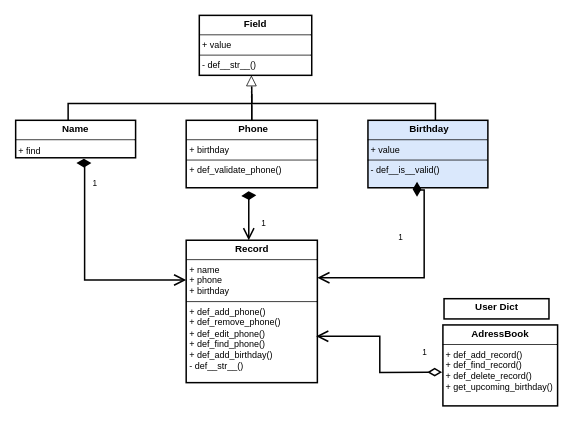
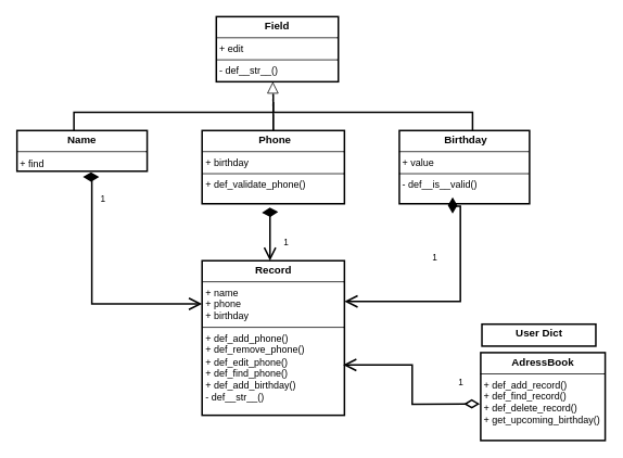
  <mxCell id="0" />
  <mxCell id="1" parent="0" />
- <mxCell id="2" value="&lt;p style=&quot;margin: 4px 0px 0px; text-align: center;&quot;&gt;&lt;b style=&quot;&quot;&gt;&lt;font style=&quot;font-size: 13px;&quot;&gt;Field&lt;/font&gt;&lt;/b&gt;&lt;/p&gt;&lt;hr size=&quot;1&quot; style=&quot;border-style: solid;&quot;&gt;&lt;p style=&quot;margin: 0px 0px 0px 4px;&quot;&gt;&lt;font style=&quot;font-size: 12px;&quot;&gt;+ value&lt;/font&gt;&lt;/p&gt;&lt;hr size=&quot;1&quot; style=&quot;border-style: solid;&quot;&gt;&lt;p style=&quot;margin: 0px 0px 0px 4px;&quot;&gt;&lt;font style=&quot;font-size: 12px;&quot;&gt;- def__str__()&lt;/font&gt;&lt;/p&gt;" style="verticalAlign=top;align=left;overflow=fill;html=1;whiteSpace=wrap;strokeWidth=2;" vertex="1" parent="1"><mxGeometry x="265" y="20" width="150" height="80" as="geometry" /></mxCell>
+ <mxCell id="2" value="&lt;p style=&quot;margin: 4px 0px 0px; text-align: center;&quot;&gt;&lt;b style=&quot;&quot;&gt;&lt;font style=&quot;font-size: 13px;&quot;&gt;Field&lt;/font&gt;&lt;/b&gt;&lt;/p&gt;&lt;hr size=&quot;1&quot; style=&quot;border-style: solid;&quot;&gt;&lt;p style=&quot;margin: 0px 0px 0px 4px;&quot;&gt;&lt;font style=&quot;font-size: 12px;&quot;&gt;+ edit&lt;/font&gt;&lt;/p&gt;&lt;hr size=&quot;1&quot; style=&quot;border-style: solid;&quot;&gt;&lt;p style=&quot;margin: 0px 0px 0px 4px;&quot;&gt;&lt;font style=&quot;font-size: 12px;&quot;&gt;- def__str__()&lt;/font&gt;&lt;/p&gt;" style="verticalAlign=top;align=left;overflow=fill;html=1;whiteSpace=wrap;strokeWidth=2;" vertex="1" parent="1"><mxGeometry x="265" y="20" width="150" height="80" as="geometry" /></mxCell>
  <mxCell id="3" value="&lt;p style=&quot;margin: 4px 0px 0px; text-align: center; font-size: 13px;&quot;&gt;&lt;b&gt;&lt;font style=&quot;font-size: 13px;&quot;&gt;Name&lt;/font&gt;&lt;/b&gt;&lt;/p&gt;&lt;hr size=&quot;1&quot; style=&quot;border-style: solid; font-size: 13px;&quot;&gt;&lt;p style=&quot;margin:0px;margin-left:4px;&quot;&gt;+ find&lt;/p&gt;" style="verticalAlign=top;align=left;overflow=fill;html=1;whiteSpace=wrap;strokeWidth=2;" vertex="1" parent="1"><mxGeometry x="20" y="160" width="160" height="50" as="geometry" /></mxCell>
  <mxCell id="4" value="" style="edgeStyle=orthogonalEdgeStyle;rounded=0;orthogonalLoop=1;jettySize=auto;html=1;" edge="1" parent="1" source="5" target="7"><mxGeometry relative="1" as="geometry" /></mxCell>
  <mxCell id="5" value="&lt;p style=&quot;margin:0px;margin-top:4px;text-align:center;&quot;&gt;&lt;b style=&quot;font-size: 13px;&quot;&gt;&amp;nbsp;Phone&lt;/b&gt;&lt;/p&gt;&lt;hr size=&quot;1&quot; style=&quot;border-style:solid;&quot;&gt;&lt;p style=&quot;margin:0px;margin-left:4px;&quot;&gt;+ birthday&lt;/p&gt;&lt;hr size=&quot;1&quot; style=&quot;border-style:solid;&quot;&gt;&lt;p style=&quot;margin:0px;margin-left:4px;&quot;&gt;+ def_validate_phone()&lt;/p&gt;" style="verticalAlign=top;align=left;overflow=fill;html=1;whiteSpace=wrap;strokeWidth=2;" vertex="1" parent="1"><mxGeometry x="247.5" y="160" width="175" height="90" as="geometry" /></mxCell>
- <mxCell id="6" value="&lt;p style=&quot;margin:0px;margin-top:4px;text-align:center;&quot;&gt;&lt;b style=&quot;font-size: 13px;&quot;&gt;&amp;nbsp;Birthday&lt;/b&gt;&lt;/p&gt;&lt;hr size=&quot;1&quot; style=&quot;border-style:solid;&quot;&gt;&lt;p style=&quot;margin:0px;margin-left:4px;&quot;&gt;+ value&lt;/p&gt;&lt;hr size=&quot;1&quot; style=&quot;border-style:solid;&quot;&gt;&lt;p style=&quot;margin:0px;margin-left:4px;&quot;&gt;- def__is__valid()&lt;/p&gt;" style="verticalAlign=top;align=left;overflow=fill;html=1;whiteSpace=wrap;strokeWidth=2;fillColor=#dae8fc;" vertex="1" parent="1"><mxGeometry x="490" y="160" width="160" height="90" as="geometry" /></mxCell>
+ <mxCell id="6" value="&lt;p style=&quot;margin:0px;margin-top:4px;text-align:center;&quot;&gt;&lt;b style=&quot;font-size: 13px;&quot;&gt;&amp;nbsp;Birthday&lt;/b&gt;&lt;/p&gt;&lt;hr size=&quot;1&quot; style=&quot;border-style:solid;&quot;&gt;&lt;p style=&quot;margin:0px;margin-left:4px;&quot;&gt;+ value&lt;/p&gt;&lt;hr size=&quot;1&quot; style=&quot;border-style:solid;&quot;&gt;&lt;p style=&quot;margin:0px;margin-left:4px;&quot;&gt;- def__is__valid()&lt;/p&gt;" style="verticalAlign=top;align=left;overflow=fill;html=1;whiteSpace=wrap;strokeWidth=2;" vertex="1" parent="1"><mxGeometry x="490" y="160" width="160" height="90" as="geometry" /></mxCell>
  <mxCell id="7" value="" style="strokeWidth=2;html=1;shape=mxgraph.flowchart.annotation_2;align=left;labelPosition=right;pointerEvents=1;direction=south;" vertex="1" parent="1"><mxGeometry x="90" y="115" width="490" height="45" as="geometry" /></mxCell>
  <mxCell id="8" value="" style="line;strokeWidth=2;fillColor=none;align=left;verticalAlign=middle;spacingTop=-1;spacingLeft=3;spacingRight=3;rotatable=0;labelPosition=right;points=[];portConstraint=eastwest;strokeColor=inherit;direction=south;" vertex="1" parent="1"><mxGeometry x="331" y="125" width="8" height="35" as="geometry" /></mxCell>
  <mxCell id="9" value="" style="endArrow=block;dashed=1;endFill=0;endSize=12;html=1;rounded=0;" edge="1" parent="1"><mxGeometry width="160" relative="1" as="geometry"><mxPoint x="334.5" y="130" as="sourcePoint" /><mxPoint x="334.5" y="100" as="targetPoint" /><Array as="points"><mxPoint x="334.5" y="100" /></Array></mxGeometry></mxCell>
  <mxCell id="10" value="&lt;p style=&quot;margin:0px;margin-top:4px;text-align:center;&quot;&gt;&lt;b style=&quot;font-size: 13px;&quot;&gt;Record&lt;/b&gt;&lt;/p&gt;&lt;hr size=&quot;1&quot; style=&quot;border-style:solid;&quot;&gt;&lt;p style=&quot;margin:0px;margin-left:4px;&quot;&gt;+ name&lt;/p&gt;&lt;p style=&quot;margin:0px;margin-left:4px;&quot;&gt;+ phone&lt;/p&gt;&lt;p style=&quot;margin:0px;margin-left:4px;&quot;&gt;+ birthday&lt;/p&gt;&lt;hr size=&quot;1&quot; style=&quot;border-style:solid;&quot;&gt;&lt;p style=&quot;margin:0px;margin-left:4px;&quot;&gt;+ def_add_phone()&lt;/p&gt;&lt;p style=&quot;margin:0px;margin-left:4px;&quot;&gt;+ def_remove_phone()&lt;/p&gt;&lt;p style=&quot;margin:0px;margin-left:4px;&quot;&gt;+ def_edit_phone()&lt;/p&gt;&lt;p style=&quot;margin:0px;margin-left:4px;&quot;&gt;+ def_find_phone()&lt;/p&gt;&lt;p style=&quot;margin:0px;margin-left:4px;&quot;&gt;+ def_add_birthday()&lt;/p&gt;&lt;p style=&quot;margin:0px;margin-left:4px;&quot;&gt;- def__str__()&lt;/p&gt;" style="verticalAlign=top;align=left;overflow=fill;html=1;whiteSpace=wrap;strokeWidth=2;" vertex="1" parent="1"><mxGeometry x="247.5" y="320" width="175" height="190" as="geometry" /></mxCell>
  <mxCell id="11" value="1" style="endArrow=open;html=1;endSize=12;startArrow=diamondThin;startSize=14;startFill=1;edgeStyle=orthogonalEdgeStyle;align=left;verticalAlign=bottom;rounded=0;strokeWidth=2;" edge="1" parent="1"><mxGeometry x="0.622" y="15" relative="1" as="geometry"><mxPoint x="341" y="260" as="sourcePoint" /><mxPoint x="331" y="320" as="targetPoint" /><mxPoint as="offset" /></mxGeometry></mxCell>
  <mxCell id="12" value="1" style="endArrow=open;html=1;endSize=12;startArrow=diamondThin;startSize=14;startFill=1;edgeStyle=orthogonalEdgeStyle;align=left;verticalAlign=bottom;rounded=0;strokeWidth=2;" edge="1" parent="1"><mxGeometry x="0.241" y="-45" relative="1" as="geometry"><mxPoint x="555.5" y="262" as="sourcePoint" /><mxPoint x="422.5" y="370" as="targetPoint" /><Array as="points"><mxPoint x="556" y="253" /><mxPoint x="565" y="253" /><mxPoint x="565" y="370" /></Array><mxPoint as="offset" /></mxGeometry></mxCell>
  <mxCell id="13" value="1" style="endArrow=open;html=1;endSize=12;startArrow=diamondThin;startSize=14;startFill=1;edgeStyle=orthogonalEdgeStyle;align=left;verticalAlign=bottom;rounded=0;strokeWidth=2;" edge="1" parent="1" target="10"><mxGeometry x="-0.701" y="9" relative="1" as="geometry"><mxPoint x="121" y="217" as="sourcePoint" /><mxPoint x="238" y="373" as="targetPoint" /><Array as="points"><mxPoint x="112" y="217" /><mxPoint x="112" y="373" /></Array><mxPoint as="offset" /></mxGeometry></mxCell>
  <mxCell id="14" value="&lt;p style=&quot;margin:0px;margin-top:4px;text-align:center;&quot;&gt;&lt;b style=&quot;font-size: 13px;&quot;&gt;AdressBook&lt;/b&gt;&lt;/p&gt;&lt;hr size=&quot;1&quot; style=&quot;border-style:solid;&quot;&gt;&lt;p style=&quot;margin:0px;margin-left:4px;&quot;&gt;+ def_add_record()&lt;/p&gt;&lt;p style=&quot;margin:0px;margin-left:4px;&quot;&gt;+ def_find_record()&lt;/p&gt;&lt;p style=&quot;margin:0px;margin-left:4px;&quot;&gt;+ def_delete_record()&lt;br&gt;+ get_upcoming_birthday()&lt;/p&gt;" style="verticalAlign=top;align=left;overflow=fill;html=1;whiteSpace=wrap;strokeWidth=2;" vertex="1" parent="1"><mxGeometry x="590" y="433" width="153" height="108" as="geometry" /></mxCell>
  <mxCell id="15" value="&lt;p style=&quot;margin:0px;margin-top:4px;text-align:center;&quot;&gt;&lt;b style=&quot;font-size: 13px;&quot;&gt;User Dict&lt;/b&gt;&lt;/p&gt;&lt;p style=&quot;margin:0px;margin-top:4px;text-align:center;&quot;&gt;&lt;b&gt;&lt;br&gt;&lt;/b&gt;&lt;/p&gt;&lt;p style=&quot;margin:0px;margin-top:4px;text-align:center;&quot;&gt;&lt;b&gt;&lt;br&gt;&lt;/b&gt;&lt;/p&gt;&lt;hr size=&quot;1&quot; style=&quot;border-style:solid;&quot;&gt;&lt;div style=&quot;height:2px;&quot;&gt;&lt;/div&gt;&lt;hr size=&quot;1&quot; style=&quot;border-style:solid;&quot;&gt;&lt;div style=&quot;height:2px;&quot;&gt;&lt;/div&gt;" style="verticalAlign=top;align=left;overflow=fill;html=1;whiteSpace=wrap;strokeWidth=2;" vertex="1" parent="1"><mxGeometry x="591.5" y="398" width="140" height="27" as="geometry" /></mxCell>
  <mxCell id="16" value="1" style="endArrow=open;html=1;endSize=12;startArrow=diamondThin;startSize=14;startFill=0;edgeStyle=orthogonalEdgeStyle;align=left;verticalAlign=bottom;rounded=0;entryX=0.991;entryY=0.674;entryDx=0;entryDy=0;entryPerimeter=0;strokeWidth=2;" edge="1" parent="1" target="10"><mxGeometry x="-0.741" y="-18" relative="1" as="geometry"><mxPoint x="589" y="496" as="sourcePoint" /><mxPoint x="488" y="532" as="targetPoint" /><mxPoint as="offset" /></mxGeometry></mxCell>
